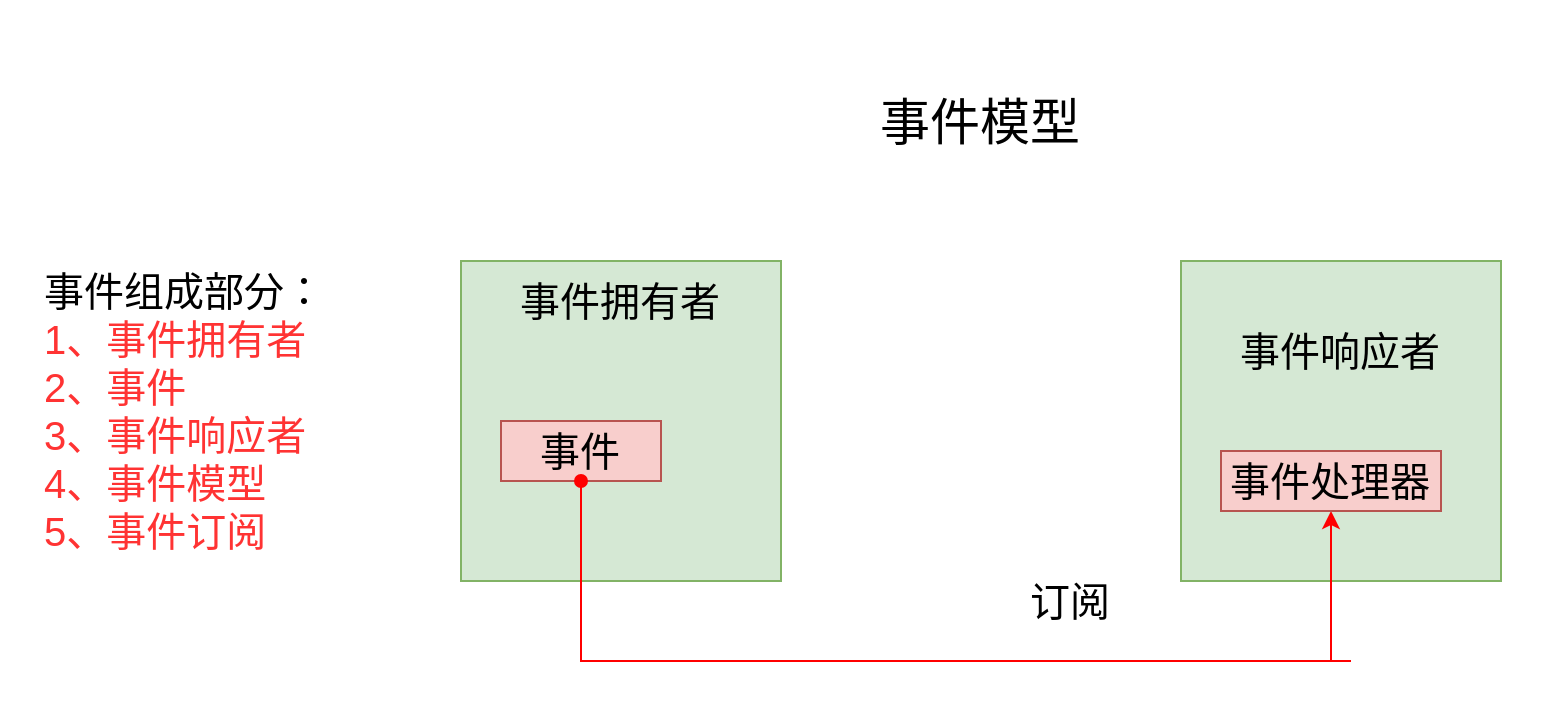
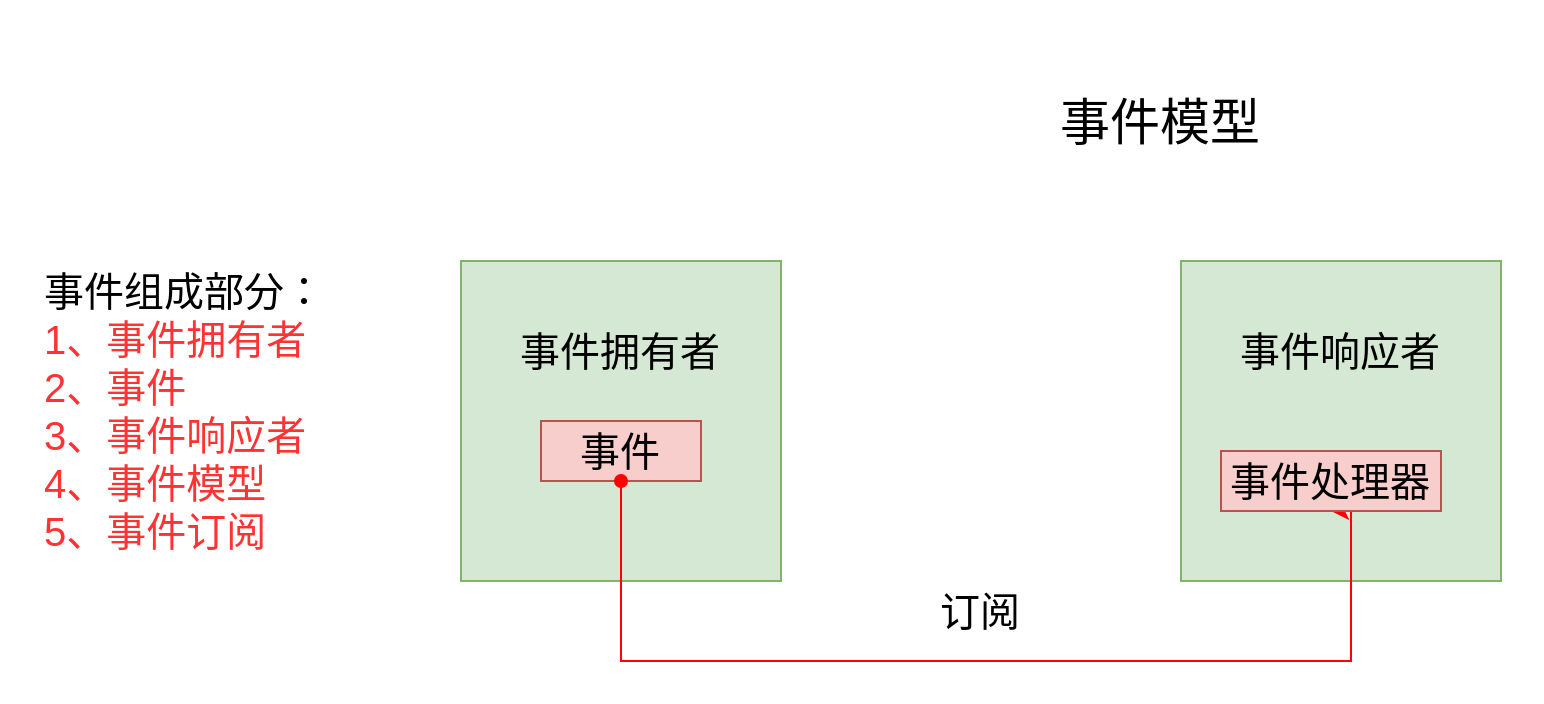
  <mxCell id="0" />
  <mxCell id="1" parent="0" />
  <mxCell id="2" value="" style="rounded=0;whiteSpace=wrap;html=1;fillColor=#d5e8d4;strokeColor=#82b366;" vertex="1" parent="1"><mxGeometry x="230" y="130" width="160" height="160" as="geometry" /></mxCell>
- <mxCell id="3" value="&lt;font style=&quot;font-size: 20px;&quot;&gt;事件&lt;/font&gt;" style="rounded=0;whiteSpace=wrap;html=1;fillColor=#f8cecc;strokeColor=#b85450;" vertex="1" parent="1"><mxGeometry x="250" y="210" width="80" height="30" as="geometry" /></mxCell>
- <mxCell id="4" value="&lt;font style=&quot;font-size: 25px;&quot;&gt;事件模型&lt;/font&gt;" style="text;html=1;strokeColor=none;fillColor=none;align=center;verticalAlign=middle;whiteSpace=wrap;rounded=0;" vertex="1" parent="1"><mxGeometry x="390" y="20" width="200" height="80" as="geometry" /></mxCell>
- <mxCell id="5" value="事件拥有者" style="text;html=1;strokeColor=none;fillColor=none;align=center;verticalAlign=middle;whiteSpace=wrap;rounded=0;fontSize=20;" vertex="1" parent="1"><mxGeometry x="250" y="135" width="120" height="30" as="geometry" /></mxCell>
+ <mxCell id="3" value="&lt;font style=&quot;font-size: 20px;&quot;&gt;事件&lt;/font&gt;" style="rounded=0;whiteSpace=wrap;html=1;fillColor=#f8cecc;strokeColor=#b85450;" vertex="1" parent="1"><mxGeometry x="270" y="210" width="80" height="30" as="geometry" /></mxCell>
+ <mxCell id="4" value="&lt;font style=&quot;font-size: 25px;&quot;&gt;事件模型&lt;/font&gt;" style="text;html=1;strokeColor=none;fillColor=none;align=center;verticalAlign=middle;whiteSpace=wrap;rounded=0;" vertex="1" parent="1"><mxGeometry x="480" y="20" width="200" height="80" as="geometry" /></mxCell>
+ <mxCell id="5" value="事件拥有者" style="text;html=1;strokeColor=none;fillColor=none;align=center;verticalAlign=middle;whiteSpace=wrap;rounded=0;fontSize=20;" vertex="1" parent="1"><mxGeometry x="250" y="160" width="120" height="30" as="geometry" /></mxCell>
  <mxCell id="6" value="" style="rounded=0;whiteSpace=wrap;html=1;fillColor=#d5e8d4;strokeColor=#82b366;" vertex="1" parent="1"><mxGeometry x="590" y="130" width="160" height="160" as="geometry" /></mxCell>
  <mxCell id="7" style="edgeStyle=orthogonalEdgeStyle;rounded=0;orthogonalLoop=1;jettySize=auto;html=1;exitX=0.5;exitY=1;exitDx=0;exitDy=0;entryX=0.5;entryY=1;entryDx=0;entryDy=0;strokeColor=#FF0000;fontSize=20;endArrow=oval;endFill=1;startArrow=classic;startFill=1;" edge="1" parent="1" source="8" target="3"><mxGeometry relative="1" as="geometry"><Array as="points"><mxPoint x="675" y="330" /><mxPoint x="310" y="330" /></Array></mxGeometry></mxCell>
  <mxCell id="8" value="&lt;font style=&quot;font-size: 20px;&quot;&gt;事件处理器&lt;/font&gt;" style="rounded=0;whiteSpace=wrap;html=1;fillColor=#f8cecc;strokeColor=#b85450;" vertex="1" parent="1"><mxGeometry x="610" y="225" width="110" height="30" as="geometry" /></mxCell>
  <mxCell id="9" value="事件响应者" style="text;html=1;strokeColor=none;fillColor=none;align=center;verticalAlign=middle;whiteSpace=wrap;rounded=0;fontSize=20;" vertex="1" parent="1"><mxGeometry x="610" y="160" width="120" height="30" as="geometry" /></mxCell>
- <mxCell id="10" value="订阅&lt;br&gt;" style="text;html=1;strokeColor=none;fillColor=none;align=center;verticalAlign=middle;whiteSpace=wrap;rounded=0;fontSize=20;" vertex="1" parent="1"><mxGeometry x="495" y="285" width="80" height="30" as="geometry" /></mxCell>
+ <mxCell id="10" value="订阅&lt;br&gt;" style="text;html=1;strokeColor=none;fillColor=none;align=center;verticalAlign=middle;whiteSpace=wrap;rounded=0;fontSize=20;" vertex="1" parent="1"><mxGeometry x="450" y="290" width="80" height="30" as="geometry" /></mxCell>
  <mxCell id="11" value="&lt;div style=&quot;&quot;&gt;&lt;span style=&quot;background-color: initial;&quot;&gt;事件组成部分：&lt;/span&gt;&lt;/div&gt;&lt;div style=&quot;&quot;&gt;&lt;span style=&quot;background-color: initial;&quot;&gt;&lt;font color=&quot;#ff3333&quot;&gt;1、事件拥有者&lt;/font&gt;&lt;/span&gt;&lt;/div&gt;&lt;div style=&quot;&quot;&gt;&lt;span style=&quot;background-color: initial;&quot;&gt;&lt;font color=&quot;#ff3333&quot;&gt;2、事件&lt;/font&gt;&lt;/span&gt;&lt;/div&gt;&lt;div style=&quot;&quot;&gt;&lt;span style=&quot;background-color: initial;&quot;&gt;&lt;font color=&quot;#ff3333&quot;&gt;3、事件响应者&lt;/font&gt;&lt;/span&gt;&lt;/div&gt;&lt;div style=&quot;&quot;&gt;&lt;span style=&quot;background-color: initial;&quot;&gt;&lt;font color=&quot;#ff3333&quot;&gt;4、事件模型&lt;/font&gt;&lt;/span&gt;&lt;/div&gt;&lt;div style=&quot;&quot;&gt;&lt;span style=&quot;background-color: initial;&quot;&gt;&lt;font color=&quot;#ff3333&quot;&gt;5、事件订阅&lt;/font&gt;&lt;/span&gt;&lt;/div&gt;" style="text;html=1;strokeColor=none;fillColor=none;align=left;verticalAlign=middle;whiteSpace=wrap;rounded=0;fontSize=20;" vertex="1" parent="1"><mxGeometry x="20" y="130" width="180" height="150" as="geometry" /></mxCell>
